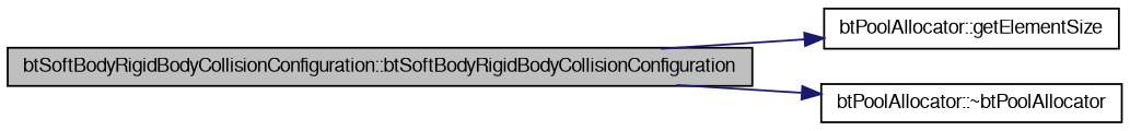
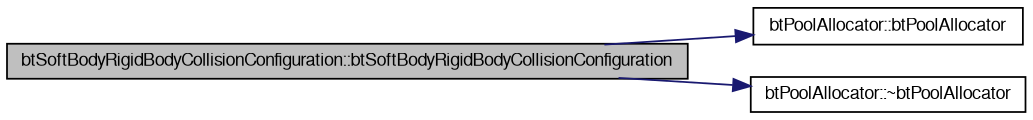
  digraph {
    rankdir=LR
    node [color=black fontname=FreeSans fontsize=10 shape=record]
    edge [color=midnightblue fontname=FreeSans fontsize=10 labelfontname=FreeSans labelfontsize=10 style=solid]
    n1 [fillcolor=grey75 fontcolor=black height=0.2 label="btSoftBodyRigidBodyCollisionConfiguration::btSoftBodyRigidBodyCollisionConfiguration" style=filled width=0.4]
-   n2 [height=0.2 label="btPoolAllocator::getElementSize" width=0.4]
+   n2 [height=0.2 label="btPoolAllocator::btPoolAllocator" width=0.4]
    n3 [height=0.2 label="btPoolAllocator::~btPoolAllocator" width=0.4]
    n1 -> n2
    n1 -> n3
  }
